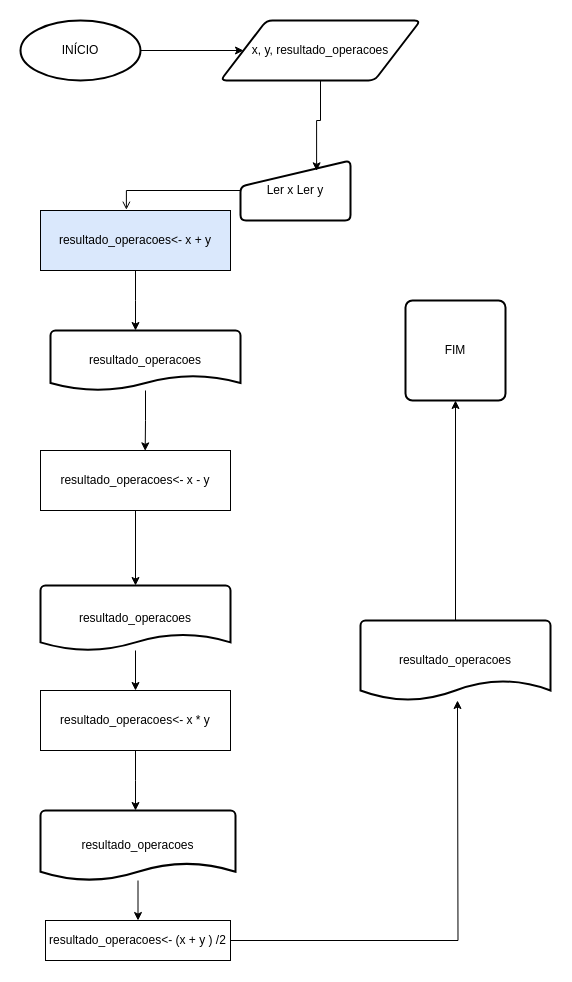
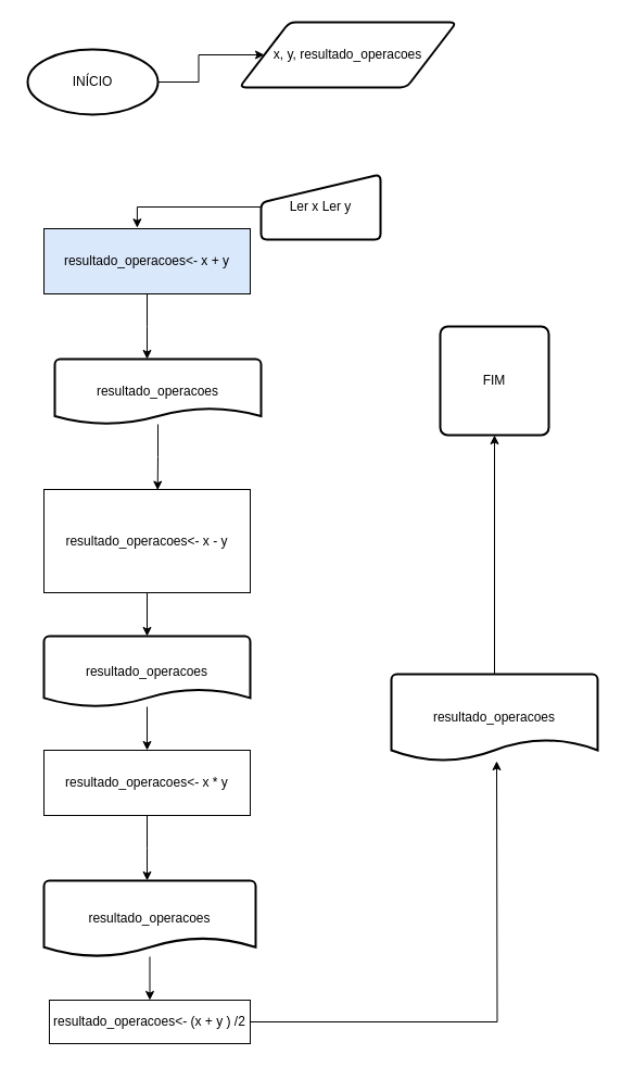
  <mxCell id="0" />
  <mxCell id="1" parent="0" />
- <mxCell id="2" style="edgeStyle=orthogonalEdgeStyle;rounded=0;orthogonalLoop=1;jettySize=auto;html=1;entryX=0.452;entryY=-0.013;entryDx=0;entryDy=0;entryPerimeter=0;endArrow=open;" edge="1" parent="1" source="3" target="13"><mxGeometry relative="1" as="geometry"><mxPoint x="126" y="216" as="targetPoint" /></mxGeometry></mxCell>
+ <mxCell id="2" style="edgeStyle=orthogonalEdgeStyle;rounded=0;orthogonalLoop=1;jettySize=auto;html=1;entryX=0.452;entryY=-0.013;entryDx=0;entryDy=0;entryPerimeter=0;" edge="1" parent="1" source="3" target="13"><mxGeometry relative="1" as="geometry"><mxPoint x="126" y="216" as="targetPoint" /></mxGeometry></mxCell>
  <mxCell id="3" value="Ler x Ler y" style="html=1;strokeWidth=2;shape=manualInput;whiteSpace=wrap;rounded=1;size=26;arcSize=11;" parent="1" vertex="1"><mxGeometry x="240" y="160" width="110" height="60" as="geometry" /></mxCell>
  <mxCell id="4" style="edgeStyle=orthogonalEdgeStyle;rounded=0;orthogonalLoop=1;jettySize=auto;html=1;entryX=0.5;entryY=0;entryDx=0;entryDy=0;" edge="1" parent="1" source="5" target="19"><mxGeometry relative="1" as="geometry" /></mxCell>
  <mxCell id="5" value="resultado_operacoes" style="strokeWidth=2;html=1;shape=mxgraph.flowchart.document2;whiteSpace=wrap;size=0.25;" parent="1" vertex="1"><mxGeometry x="40" y="810" width="195" height="70" as="geometry" /></mxCell>
  <mxCell id="6" style="edgeStyle=orthogonalEdgeStyle;rounded=0;orthogonalLoop=1;jettySize=auto;html=1;" edge="1" parent="1" source="7" target="17"><mxGeometry relative="1" as="geometry" /></mxCell>
  <mxCell id="7" value="resultado_operacoes" style="strokeWidth=2;html=1;shape=mxgraph.flowchart.document2;whiteSpace=wrap;size=0.25;" parent="1" vertex="1"><mxGeometry x="40" y="585" width="190" height="65" as="geometry" /></mxCell>
- <mxCell id="8" style="edgeStyle=orthogonalEdgeStyle;rounded=0;orthogonalLoop=1;jettySize=auto;html=1;exitX=0.5;exitY=1;exitDx=0;exitDy=0;entryX=0.692;entryY=0.172;entryDx=0;entryDy=0;entryPerimeter=0;" edge="1" parent="1" source="9" target="3"><mxGeometry relative="1" as="geometry" /></mxCell>
  <mxCell id="9" value="x, y, resultado_operacoes&lt;br&gt;" style="shape=parallelogram;html=1;strokeWidth=2;perimeter=parallelogramPerimeter;whiteSpace=wrap;rounded=1;arcSize=12;size=0.23;" vertex="1" parent="1"><mxGeometry x="220" y="20" width="200" height="60" as="geometry" /></mxCell>
  <mxCell id="10" style="edgeStyle=orthogonalEdgeStyle;rounded=0;orthogonalLoop=1;jettySize=auto;html=1;entryX=0.551;entryY=0.006;entryDx=0;entryDy=0;entryPerimeter=0;" edge="1" parent="1" source="11" target="15"><mxGeometry relative="1" as="geometry" /></mxCell>
  <mxCell id="11" value="resultado_operacoes&lt;br&gt;" style="strokeWidth=2;html=1;shape=mxgraph.flowchart.document2;whiteSpace=wrap;size=0.25;" vertex="1" parent="1"><mxGeometry x="50" y="330" width="190" height="60" as="geometry" /></mxCell>
  <mxCell id="12" style="edgeStyle=orthogonalEdgeStyle;rounded=0;orthogonalLoop=1;jettySize=auto;html=1;" edge="1" parent="1" source="13"><mxGeometry relative="1" as="geometry"><mxPoint x="135" y="330" as="targetPoint" /></mxGeometry></mxCell>
  <mxCell id="13" value="resultado_operacoes&amp;lt;- x + y&lt;br&gt;" style="rounded=0;whiteSpace=wrap;html=1;fillColor=#dae8fc;" vertex="1" parent="1"><mxGeometry x="40" y="210" width="190" height="60" as="geometry" /></mxCell>
  <mxCell id="14" style="edgeStyle=orthogonalEdgeStyle;rounded=0;orthogonalLoop=1;jettySize=auto;html=1;entryX=0.5;entryY=0;entryDx=0;entryDy=0;entryPerimeter=0;" edge="1" parent="1" source="15" target="7"><mxGeometry relative="1" as="geometry" /></mxCell>
- <mxCell id="15" value="resultado_operacoes&amp;lt;- x - y" style="rounded=0;whiteSpace=wrap;html=1;" vertex="1" parent="1"><mxGeometry x="40" y="450" width="190" height="60" as="geometry" /></mxCell>
+ <mxCell id="15" value="resultado_operacoes&amp;lt;- x - y" style="rounded=0;whiteSpace=wrap;html=1;" vertex="1" parent="1"><mxGeometry x="40" y="450" width="190" height="95" as="geometry" /></mxCell>
  <mxCell id="16" style="edgeStyle=orthogonalEdgeStyle;rounded=0;orthogonalLoop=1;jettySize=auto;html=1;" edge="1" parent="1" source="17"><mxGeometry relative="1" as="geometry"><mxPoint x="135" y="810" as="targetPoint" /></mxGeometry></mxCell>
  <mxCell id="17" value="resultado_operacoes&amp;lt;- x * y" style="rounded=0;whiteSpace=wrap;html=1;" vertex="1" parent="1"><mxGeometry x="40" y="690" width="190" height="60" as="geometry" /></mxCell>
  <mxCell id="18" style="edgeStyle=orthogonalEdgeStyle;rounded=0;orthogonalLoop=1;jettySize=auto;html=1;" edge="1" parent="1" source="19"><mxGeometry relative="1" as="geometry"><mxPoint x="457" y="700" as="targetPoint" /></mxGeometry></mxCell>
  <mxCell id="19" value="resultado_operacoes&amp;lt;- (x + y ) /2" style="rounded=0;whiteSpace=wrap;html=1;" vertex="1" parent="1"><mxGeometry x="45" y="920" width="185" height="40" as="geometry" /></mxCell>
  <mxCell id="20" style="edgeStyle=orthogonalEdgeStyle;rounded=0;orthogonalLoop=1;jettySize=auto;html=1;entryX=0.5;entryY=1;entryDx=0;entryDy=0;" edge="1" parent="1" source="21" target="22"><mxGeometry relative="1" as="geometry" /></mxCell>
  <mxCell id="21" value="resultado_operacoes" style="strokeWidth=2;html=1;shape=mxgraph.flowchart.document2;whiteSpace=wrap;size=0.25;" vertex="1" parent="1"><mxGeometry x="360" y="620" width="190" height="80" as="geometry" /></mxCell>
  <mxCell id="22" value="FIM" style="rounded=1;whiteSpace=wrap;html=1;absoluteArcSize=1;arcSize=14;strokeWidth=2;" vertex="1" parent="1"><mxGeometry x="405" y="300" width="100" height="100" as="geometry" /></mxCell>
  <mxCell id="23" style="edgeStyle=orthogonalEdgeStyle;rounded=0;orthogonalLoop=1;jettySize=auto;html=1;" edge="1" parent="1" source="24" target="9"><mxGeometry relative="1" as="geometry" /></mxCell>
- <mxCell id="24" value="INÍCIO" style="strokeWidth=2;html=1;shape=mxgraph.flowchart.start_1;whiteSpace=wrap;" vertex="1" parent="1"><mxGeometry x="20" y="20" width="120" height="60" as="geometry" /></mxCell>
+ <mxCell id="24" value="INÍCIO" style="strokeWidth=2;html=1;shape=mxgraph.flowchart.start_1;whiteSpace=wrap;" vertex="1" parent="1"><mxGeometry x="25" y="45" width="120" height="60" as="geometry" /></mxCell>
